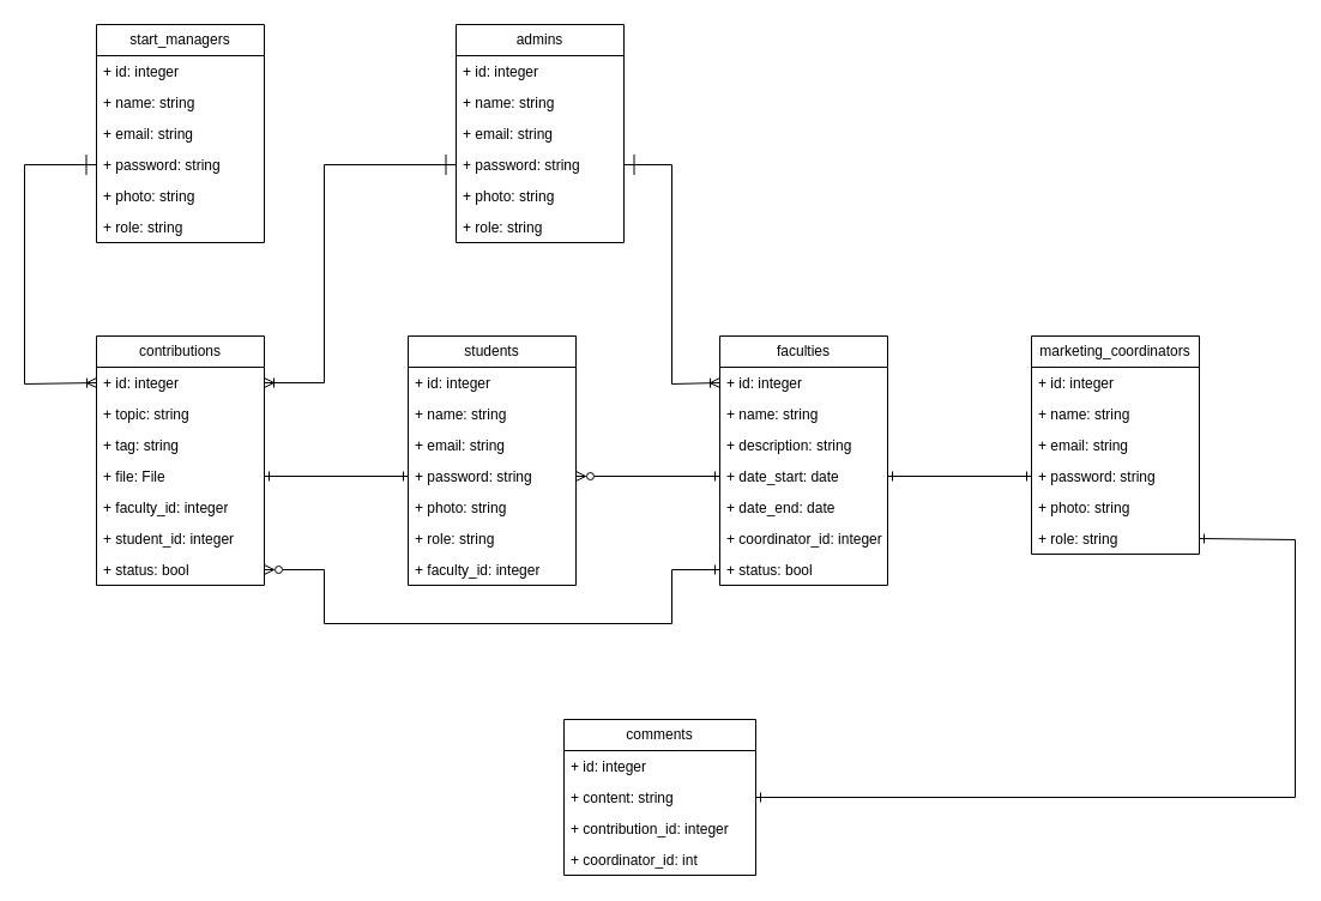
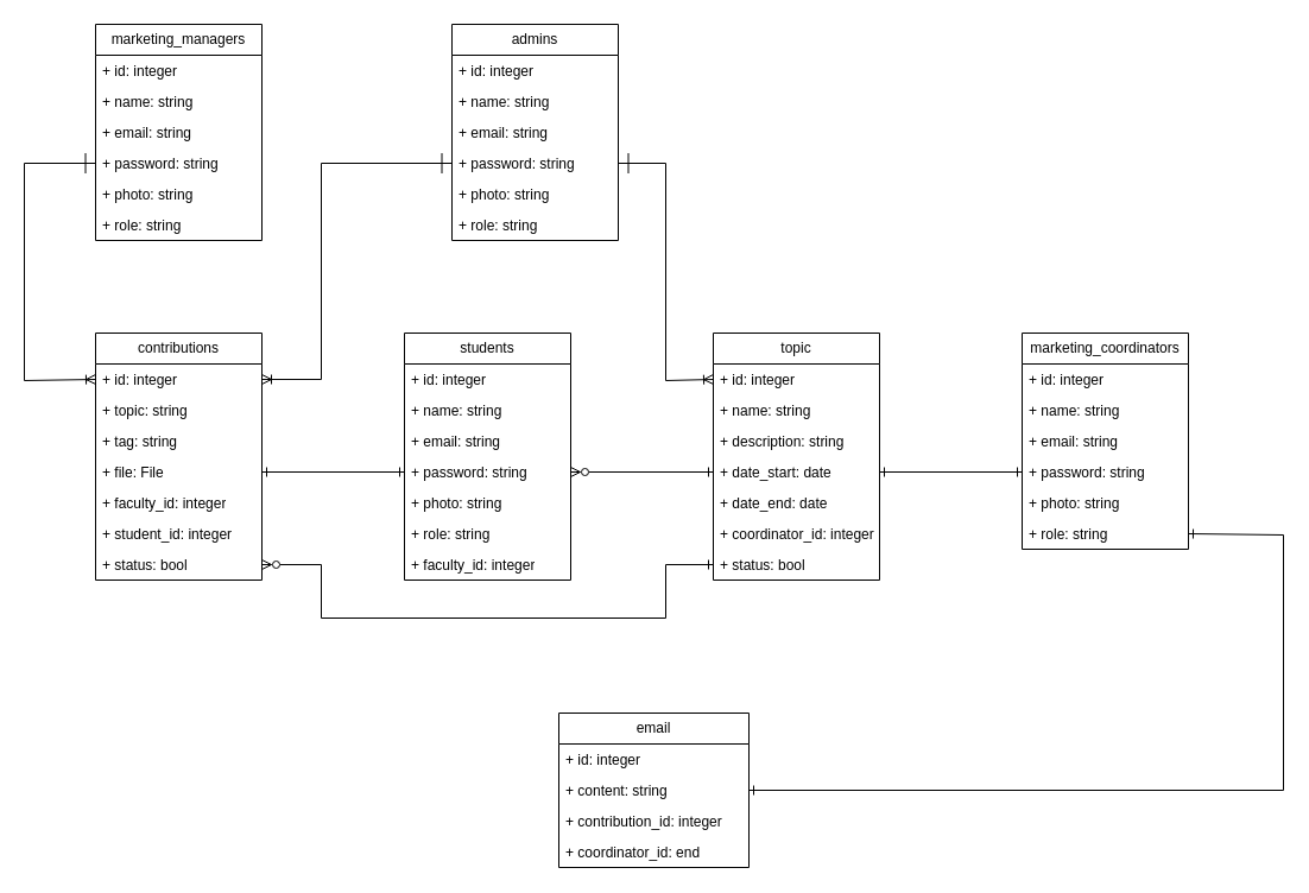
  <mxCell id="0" />
  <mxCell id="1" parent="0" />
  <mxCell id="2" value="students" style="swimlane;fontStyle=0;childLayout=stackLayout;horizontal=1;startSize=26;fillColor=none;horizontalStack=0;resizeParent=1;resizeParentMax=0;resizeLast=0;collapsible=1;marginBottom=0;whiteSpace=wrap;html=1;" parent="1" vertex="1"><mxGeometry x="340" y="280" width="140" height="208" as="geometry" /></mxCell>
  <mxCell id="3" value="+ id: integer" style="text;strokeColor=none;fillColor=none;align=left;verticalAlign=top;spacingLeft=4;spacingRight=4;overflow=hidden;rotatable=0;points=[[0,0.5],[1,0.5]];portConstraint=eastwest;whiteSpace=wrap;html=1;" parent="2" vertex="1"><mxGeometry y="26" width="140" height="26" as="geometry" /></mxCell>
  <mxCell id="4" value="+ name: string" style="text;strokeColor=none;fillColor=none;align=left;verticalAlign=top;spacingLeft=4;spacingRight=4;overflow=hidden;rotatable=0;points=[[0,0.5],[1,0.5]];portConstraint=eastwest;whiteSpace=wrap;html=1;" parent="2" vertex="1"><mxGeometry y="52" width="140" height="26" as="geometry" /></mxCell>
  <mxCell id="5" value="+ email: string" style="text;strokeColor=none;fillColor=none;align=left;verticalAlign=top;spacingLeft=4;spacingRight=4;overflow=hidden;rotatable=0;points=[[0,0.5],[1,0.5]];portConstraint=eastwest;whiteSpace=wrap;html=1;" parent="2" vertex="1"><mxGeometry y="78" width="140" height="26" as="geometry" /></mxCell>
  <mxCell id="6" value="+ password: string" style="text;strokeColor=none;fillColor=none;align=left;verticalAlign=top;spacingLeft=4;spacingRight=4;overflow=hidden;rotatable=0;points=[[0,0.5],[1,0.5]];portConstraint=eastwest;whiteSpace=wrap;html=1;" parent="2" vertex="1"><mxGeometry y="104" width="140" height="26" as="geometry" /></mxCell>
  <mxCell id="7" value="+ photo: string" style="text;strokeColor=none;fillColor=none;align=left;verticalAlign=top;spacingLeft=4;spacingRight=4;overflow=hidden;rotatable=0;points=[[0,0.5],[1,0.5]];portConstraint=eastwest;whiteSpace=wrap;html=1;" parent="2" vertex="1"><mxGeometry y="130" width="140" height="26" as="geometry" /></mxCell>
  <mxCell id="8" value="+ role: string" style="text;strokeColor=none;fillColor=none;align=left;verticalAlign=top;spacingLeft=4;spacingRight=4;overflow=hidden;rotatable=0;points=[[0,0.5],[1,0.5]];portConstraint=eastwest;whiteSpace=wrap;html=1;" parent="2" vertex="1"><mxGeometry y="156" width="140" height="26" as="geometry" /></mxCell>
  <mxCell id="9" value="+ faculty_id: integer" style="text;strokeColor=none;fillColor=none;align=left;verticalAlign=top;spacingLeft=4;spacingRight=4;overflow=hidden;rotatable=0;points=[[0,0.5],[1,0.5]];portConstraint=eastwest;whiteSpace=wrap;html=1;" parent="2" vertex="1"><mxGeometry y="182" width="140" height="26" as="geometry" /></mxCell>
- <mxCell id="10" value="faculties" style="swimlane;fontStyle=0;childLayout=stackLayout;horizontal=1;startSize=26;fillColor=none;horizontalStack=0;resizeParent=1;resizeParentMax=0;resizeLast=0;collapsible=1;marginBottom=0;whiteSpace=wrap;html=1;" parent="1" vertex="1"><mxGeometry x="600" y="280" width="140" height="208" as="geometry" /></mxCell>
+ <mxCell id="10" value="topic" style="swimlane;fontStyle=0;childLayout=stackLayout;horizontal=1;startSize=26;fillColor=none;horizontalStack=0;resizeParent=1;resizeParentMax=0;resizeLast=0;collapsible=1;marginBottom=0;whiteSpace=wrap;html=1;" parent="1" vertex="1"><mxGeometry x="600" y="280" width="140" height="208" as="geometry" /></mxCell>
  <mxCell id="11" value="+ id: integer" style="text;strokeColor=none;fillColor=none;align=left;verticalAlign=top;spacingLeft=4;spacingRight=4;overflow=hidden;rotatable=0;points=[[0,0.5],[1,0.5]];portConstraint=eastwest;whiteSpace=wrap;html=1;" parent="10" vertex="1"><mxGeometry y="26" width="140" height="26" as="geometry" /></mxCell>
  <mxCell id="12" value="+ name: string" style="text;strokeColor=none;fillColor=none;align=left;verticalAlign=top;spacingLeft=4;spacingRight=4;overflow=hidden;rotatable=0;points=[[0,0.5],[1,0.5]];portConstraint=eastwest;whiteSpace=wrap;html=1;" parent="10" vertex="1"><mxGeometry y="52" width="140" height="26" as="geometry" /></mxCell>
  <mxCell id="13" value="+ description: string" style="text;strokeColor=none;fillColor=none;align=left;verticalAlign=top;spacingLeft=4;spacingRight=4;overflow=hidden;rotatable=0;points=[[0,0.5],[1,0.5]];portConstraint=eastwest;whiteSpace=wrap;html=1;" parent="10" vertex="1"><mxGeometry y="78" width="140" height="26" as="geometry" /></mxCell>
  <mxCell id="14" value="+ date_start: date" style="text;strokeColor=none;fillColor=none;align=left;verticalAlign=top;spacingLeft=4;spacingRight=4;overflow=hidden;rotatable=0;points=[[0,0.5],[1,0.5]];portConstraint=eastwest;whiteSpace=wrap;html=1;" parent="10" vertex="1"><mxGeometry y="104" width="140" height="26" as="geometry" /></mxCell>
  <mxCell id="15" value="+ date_end: date" style="text;strokeColor=none;fillColor=none;align=left;verticalAlign=top;spacingLeft=4;spacingRight=4;overflow=hidden;rotatable=0;points=[[0,0.5],[1,0.5]];portConstraint=eastwest;whiteSpace=wrap;html=1;" parent="10" vertex="1"><mxGeometry y="130" width="140" height="26" as="geometry" /></mxCell>
  <mxCell id="16" value="+ coordinator_id: integer" style="text;strokeColor=none;fillColor=none;align=left;verticalAlign=top;spacingLeft=4;spacingRight=4;overflow=hidden;rotatable=0;points=[[0,0.5],[1,0.5]];portConstraint=eastwest;whiteSpace=wrap;html=1;" parent="10" vertex="1"><mxGeometry y="156" width="140" height="26" as="geometry" /></mxCell>
  <mxCell id="17" value="+ status: bool" style="text;strokeColor=none;fillColor=none;align=left;verticalAlign=top;spacingLeft=4;spacingRight=4;overflow=hidden;rotatable=0;points=[[0,0.5],[1,0.5]];portConstraint=eastwest;whiteSpace=wrap;html=1;" parent="10" vertex="1"><mxGeometry y="182" width="140" height="26" as="geometry" /></mxCell>
- <mxCell id="18" value="comments" style="swimlane;fontStyle=0;childLayout=stackLayout;horizontal=1;startSize=26;fillColor=none;horizontalStack=0;resizeParent=1;resizeParentMax=0;resizeLast=0;collapsible=1;marginBottom=0;whiteSpace=wrap;html=1;" parent="1" vertex="1"><mxGeometry x="470" y="600" width="160" height="130" as="geometry" /></mxCell>
+ <mxCell id="18" value="email" style="swimlane;fontStyle=0;childLayout=stackLayout;horizontal=1;startSize=26;fillColor=none;horizontalStack=0;resizeParent=1;resizeParentMax=0;resizeLast=0;collapsible=1;marginBottom=0;whiteSpace=wrap;html=1;" parent="1" vertex="1"><mxGeometry x="470" y="600" width="160" height="130" as="geometry" /></mxCell>
  <mxCell id="19" value="+ id: integer" style="text;strokeColor=none;fillColor=none;align=left;verticalAlign=top;spacingLeft=4;spacingRight=4;overflow=hidden;rotatable=0;points=[[0,0.5],[1,0.5]];portConstraint=eastwest;whiteSpace=wrap;html=1;" parent="18" vertex="1"><mxGeometry y="26" width="160" height="26" as="geometry" /></mxCell>
  <mxCell id="20" value="+ content: string" style="text;strokeColor=none;fillColor=none;align=left;verticalAlign=top;spacingLeft=4;spacingRight=4;overflow=hidden;rotatable=0;points=[[0,0.5],[1,0.5]];portConstraint=eastwest;whiteSpace=wrap;html=1;" parent="18" vertex="1"><mxGeometry y="52" width="160" height="26" as="geometry" /></mxCell>
  <mxCell id="21" value="+ contribution_id: integer" style="text;strokeColor=none;fillColor=none;align=left;verticalAlign=top;spacingLeft=4;spacingRight=4;overflow=hidden;rotatable=0;points=[[0,0.5],[1,0.5]];portConstraint=eastwest;whiteSpace=wrap;html=1;" parent="18" vertex="1"><mxGeometry y="78" width="160" height="26" as="geometry" /></mxCell>
- <mxCell id="22" value="+ coordinator_id: int" style="text;strokeColor=none;fillColor=none;align=left;verticalAlign=top;spacingLeft=4;spacingRight=4;overflow=hidden;rotatable=0;points=[[0,0.5],[1,0.5]];portConstraint=eastwest;whiteSpace=wrap;html=1;" parent="18" vertex="1"><mxGeometry y="104" width="160" height="26" as="geometry" /></mxCell>
+ <mxCell id="22" value="+ coordinator_id: end" style="text;strokeColor=none;fillColor=none;align=left;verticalAlign=top;spacingLeft=4;spacingRight=4;overflow=hidden;rotatable=0;points=[[0,0.5],[1,0.5]];portConstraint=eastwest;whiteSpace=wrap;html=1;" parent="18" vertex="1"><mxGeometry y="104" width="160" height="26" as="geometry" /></mxCell>
  <mxCell id="23" value="contributions" style="swimlane;fontStyle=0;childLayout=stackLayout;horizontal=1;startSize=26;fillColor=none;horizontalStack=0;resizeParent=1;resizeParentMax=0;resizeLast=0;collapsible=1;marginBottom=0;whiteSpace=wrap;html=1;" parent="1" vertex="1"><mxGeometry x="80" y="280" width="140" height="208" as="geometry" /></mxCell>
  <mxCell id="24" value="+ id: integer" style="text;strokeColor=none;fillColor=none;align=left;verticalAlign=top;spacingLeft=4;spacingRight=4;overflow=hidden;rotatable=0;points=[[0,0.5],[1,0.5]];portConstraint=eastwest;whiteSpace=wrap;html=1;" parent="23" vertex="1"><mxGeometry y="26" width="140" height="26" as="geometry" /></mxCell>
  <mxCell id="25" value="+ topic: string" style="text;strokeColor=none;fillColor=none;align=left;verticalAlign=top;spacingLeft=4;spacingRight=4;overflow=hidden;rotatable=0;points=[[0,0.5],[1,0.5]];portConstraint=eastwest;whiteSpace=wrap;html=1;" parent="23" vertex="1"><mxGeometry y="52" width="140" height="26" as="geometry" /></mxCell>
  <mxCell id="26" value="+ tag: string" style="text;strokeColor=none;fillColor=none;align=left;verticalAlign=top;spacingLeft=4;spacingRight=4;overflow=hidden;rotatable=0;points=[[0,0.5],[1,0.5]];portConstraint=eastwest;whiteSpace=wrap;html=1;" parent="23" vertex="1"><mxGeometry y="78" width="140" height="26" as="geometry" /></mxCell>
  <mxCell id="27" value="+ file: File" style="text;strokeColor=none;fillColor=none;align=left;verticalAlign=top;spacingLeft=4;spacingRight=4;overflow=hidden;rotatable=0;points=[[0,0.5],[1,0.5]];portConstraint=eastwest;whiteSpace=wrap;html=1;" parent="23" vertex="1"><mxGeometry y="104" width="140" height="26" as="geometry" /></mxCell>
  <mxCell id="28" value="+ faculty_id: integer" style="text;strokeColor=none;fillColor=none;align=left;verticalAlign=top;spacingLeft=4;spacingRight=4;overflow=hidden;rotatable=0;points=[[0,0.5],[1,0.5]];portConstraint=eastwest;whiteSpace=wrap;html=1;" parent="23" vertex="1"><mxGeometry y="130" width="140" height="26" as="geometry" /></mxCell>
  <mxCell id="29" value="+ student_id: integer" style="text;strokeColor=none;fillColor=none;align=left;verticalAlign=top;spacingLeft=4;spacingRight=4;overflow=hidden;rotatable=0;points=[[0,0.5],[1,0.5]];portConstraint=eastwest;whiteSpace=wrap;html=1;" parent="23" vertex="1"><mxGeometry y="156" width="140" height="26" as="geometry" /></mxCell>
  <mxCell id="30" value="+ status: bool" style="text;strokeColor=none;fillColor=none;align=left;verticalAlign=top;spacingLeft=4;spacingRight=4;overflow=hidden;rotatable=0;points=[[0,0.5],[1,0.5]];portConstraint=eastwest;whiteSpace=wrap;html=1;" parent="23" vertex="1"><mxGeometry y="182" width="140" height="26" as="geometry" /></mxCell>
- <mxCell id="31" value="start_managers" style="swimlane;fontStyle=0;childLayout=stackLayout;horizontal=1;startSize=26;fillColor=none;horizontalStack=0;resizeParent=1;resizeParentMax=0;resizeLast=0;collapsible=1;marginBottom=0;whiteSpace=wrap;html=1;" parent="1" vertex="1"><mxGeometry x="80" y="20" width="140" height="182" as="geometry" /></mxCell>
+ <mxCell id="31" value="marketing_managers" style="swimlane;fontStyle=0;childLayout=stackLayout;horizontal=1;startSize=26;fillColor=none;horizontalStack=0;resizeParent=1;resizeParentMax=0;resizeLast=0;collapsible=1;marginBottom=0;whiteSpace=wrap;html=1;" parent="1" vertex="1"><mxGeometry x="80" y="20" width="140" height="182" as="geometry" /></mxCell>
  <mxCell id="32" value="+ id: integer" style="text;strokeColor=none;fillColor=none;align=left;verticalAlign=top;spacingLeft=4;spacingRight=4;overflow=hidden;rotatable=0;points=[[0,0.5],[1,0.5]];portConstraint=eastwest;whiteSpace=wrap;html=1;" parent="31" vertex="1"><mxGeometry y="26" width="140" height="26" as="geometry" /></mxCell>
  <mxCell id="33" value="+ name: string" style="text;strokeColor=none;fillColor=none;align=left;verticalAlign=top;spacingLeft=4;spacingRight=4;overflow=hidden;rotatable=0;points=[[0,0.5],[1,0.5]];portConstraint=eastwest;whiteSpace=wrap;html=1;" parent="31" vertex="1"><mxGeometry y="52" width="140" height="26" as="geometry" /></mxCell>
  <mxCell id="34" value="+ email: string" style="text;strokeColor=none;fillColor=none;align=left;verticalAlign=top;spacingLeft=4;spacingRight=4;overflow=hidden;rotatable=0;points=[[0,0.5],[1,0.5]];portConstraint=eastwest;whiteSpace=wrap;html=1;" parent="31" vertex="1"><mxGeometry y="78" width="140" height="26" as="geometry" /></mxCell>
  <mxCell id="35" value="+ password: string" style="text;strokeColor=none;fillColor=none;align=left;verticalAlign=top;spacingLeft=4;spacingRight=4;overflow=hidden;rotatable=0;points=[[0,0.5],[1,0.5]];portConstraint=eastwest;whiteSpace=wrap;html=1;" parent="31" vertex="1"><mxGeometry y="104" width="140" height="26" as="geometry" /></mxCell>
  <mxCell id="36" value="+ photo: string" style="text;strokeColor=none;fillColor=none;align=left;verticalAlign=top;spacingLeft=4;spacingRight=4;overflow=hidden;rotatable=0;points=[[0,0.5],[1,0.5]];portConstraint=eastwest;whiteSpace=wrap;html=1;" parent="31" vertex="1"><mxGeometry y="130" width="140" height="26" as="geometry" /></mxCell>
  <mxCell id="37" value="+ role: string" style="text;strokeColor=none;fillColor=none;align=left;verticalAlign=top;spacingLeft=4;spacingRight=4;overflow=hidden;rotatable=0;points=[[0,0.5],[1,0.5]];portConstraint=eastwest;whiteSpace=wrap;html=1;" parent="31" vertex="1"><mxGeometry y="156" width="140" height="26" as="geometry" /></mxCell>
  <mxCell id="38" value="marketing_coordinators" style="swimlane;fontStyle=0;childLayout=stackLayout;horizontal=1;startSize=26;fillColor=none;horizontalStack=0;resizeParent=1;resizeParentMax=0;resizeLast=0;collapsible=1;marginBottom=0;whiteSpace=wrap;html=1;" parent="1" vertex="1"><mxGeometry x="860" y="280" width="140" height="182" as="geometry" /></mxCell>
  <mxCell id="39" value="+ id: integer" style="text;strokeColor=none;fillColor=none;align=left;verticalAlign=top;spacingLeft=4;spacingRight=4;overflow=hidden;rotatable=0;points=[[0,0.5],[1,0.5]];portConstraint=eastwest;whiteSpace=wrap;html=1;" parent="38" vertex="1"><mxGeometry y="26" width="140" height="26" as="geometry" /></mxCell>
  <mxCell id="40" value="+ name: string" style="text;strokeColor=none;fillColor=none;align=left;verticalAlign=top;spacingLeft=4;spacingRight=4;overflow=hidden;rotatable=0;points=[[0,0.5],[1,0.5]];portConstraint=eastwest;whiteSpace=wrap;html=1;" parent="38" vertex="1"><mxGeometry y="52" width="140" height="26" as="geometry" /></mxCell>
  <mxCell id="41" value="+ email: string" style="text;strokeColor=none;fillColor=none;align=left;verticalAlign=top;spacingLeft=4;spacingRight=4;overflow=hidden;rotatable=0;points=[[0,0.5],[1,0.5]];portConstraint=eastwest;whiteSpace=wrap;html=1;" parent="38" vertex="1"><mxGeometry y="78" width="140" height="26" as="geometry" /></mxCell>
  <mxCell id="42" value="+ password: string" style="text;strokeColor=none;fillColor=none;align=left;verticalAlign=top;spacingLeft=4;spacingRight=4;overflow=hidden;rotatable=0;points=[[0,0.5],[1,0.5]];portConstraint=eastwest;whiteSpace=wrap;html=1;" parent="38" vertex="1"><mxGeometry y="104" width="140" height="26" as="geometry" /></mxCell>
  <mxCell id="43" value="+ photo: string" style="text;strokeColor=none;fillColor=none;align=left;verticalAlign=top;spacingLeft=4;spacingRight=4;overflow=hidden;rotatable=0;points=[[0,0.5],[1,0.5]];portConstraint=eastwest;whiteSpace=wrap;html=1;" parent="38" vertex="1"><mxGeometry y="130" width="140" height="26" as="geometry" /></mxCell>
  <mxCell id="44" value="+ role: string" style="text;strokeColor=none;fillColor=none;align=left;verticalAlign=top;spacingLeft=4;spacingRight=4;overflow=hidden;rotatable=0;points=[[0,0.5],[1,0.5]];portConstraint=eastwest;whiteSpace=wrap;html=1;" parent="38" vertex="1"><mxGeometry y="156" width="140" height="26" as="geometry" /></mxCell>
  <mxCell id="45" value="admins" style="swimlane;fontStyle=0;childLayout=stackLayout;horizontal=1;startSize=26;fillColor=none;horizontalStack=0;resizeParent=1;resizeParentMax=0;resizeLast=0;collapsible=1;marginBottom=0;whiteSpace=wrap;html=1;" parent="1" vertex="1"><mxGeometry x="380" y="20" width="140" height="182" as="geometry" /></mxCell>
  <mxCell id="46" value="+ id: integer" style="text;strokeColor=none;fillColor=none;align=left;verticalAlign=top;spacingLeft=4;spacingRight=4;overflow=hidden;rotatable=0;points=[[0,0.5],[1,0.5]];portConstraint=eastwest;whiteSpace=wrap;html=1;" parent="45" vertex="1"><mxGeometry y="26" width="140" height="26" as="geometry" /></mxCell>
  <mxCell id="47" value="+ name: string" style="text;strokeColor=none;fillColor=none;align=left;verticalAlign=top;spacingLeft=4;spacingRight=4;overflow=hidden;rotatable=0;points=[[0,0.5],[1,0.5]];portConstraint=eastwest;whiteSpace=wrap;html=1;" parent="45" vertex="1"><mxGeometry y="52" width="140" height="26" as="geometry" /></mxCell>
  <mxCell id="48" value="+ email: string" style="text;strokeColor=none;fillColor=none;align=left;verticalAlign=top;spacingLeft=4;spacingRight=4;overflow=hidden;rotatable=0;points=[[0,0.5],[1,0.5]];portConstraint=eastwest;whiteSpace=wrap;html=1;" parent="45" vertex="1"><mxGeometry y="78" width="140" height="26" as="geometry" /></mxCell>
  <mxCell id="49" value="+ password: string" style="text;strokeColor=none;fillColor=none;align=left;verticalAlign=top;spacingLeft=4;spacingRight=4;overflow=hidden;rotatable=0;points=[[0,0.5],[1,0.5]];portConstraint=eastwest;whiteSpace=wrap;html=1;" parent="45" vertex="1"><mxGeometry y="104" width="140" height="26" as="geometry" /></mxCell>
  <mxCell id="50" value="+ photo: string" style="text;strokeColor=none;fillColor=none;align=left;verticalAlign=top;spacingLeft=4;spacingRight=4;overflow=hidden;rotatable=0;points=[[0,0.5],[1,0.5]];portConstraint=eastwest;whiteSpace=wrap;html=1;" parent="45" vertex="1"><mxGeometry y="130" width="140" height="26" as="geometry" /></mxCell>
  <mxCell id="51" value="+ role: string" style="text;strokeColor=none;fillColor=none;align=left;verticalAlign=top;spacingLeft=4;spacingRight=4;overflow=hidden;rotatable=0;points=[[0,0.5],[1,0.5]];portConstraint=eastwest;whiteSpace=wrap;html=1;" parent="45" vertex="1"><mxGeometry y="156" width="140" height="26" as="geometry" /></mxCell>
  <mxCell id="52" value="" style="endArrow=ERone;html=1;rounded=0;exitX=1;exitY=0.5;exitDx=0;exitDy=0;entryX=0;entryY=0.5;entryDx=0;entryDy=0;endFill=0;startArrow=ERone;startFill=0;" parent="1" source="27" target="6" edge="1"><mxGeometry width="50" height="50" relative="1" as="geometry"><mxPoint x="200" as="sourcePoint" y="240" /><mxPoint x="320" as="targetPoint" y="240" /></mxGeometry></mxCell>
  <mxCell id="53" value="" style="endArrow=ERone;html=1;rounded=0;exitX=1;exitY=0.5;exitDx=0;exitDy=0;entryX=0;entryY=0.5;entryDx=0;entryDy=0;endFill=0;startArrow=ERzeroToMany;startFill=0;" parent="1" source="6" target="14" edge="1"><mxGeometry width="50" height="50" relative="1" as="geometry"><mxPoint x="230" y="407" as="sourcePoint" /><mxPoint x="350" y="407" as="targetPoint" /></mxGeometry></mxCell>
  <mxCell id="54" value="" style="endArrow=ERone;html=1;rounded=0;entryX=0;entryY=0.5;entryDx=0;entryDy=0;endFill=0;startArrow=ERone;startFill=0;exitX=1;exitY=0.5;exitDx=0;exitDy=0;" parent="1" source="14" target="42" edge="1"><mxGeometry width="50" height="50" relative="1" as="geometry"><mxPoint x="740" y="400" as="sourcePoint" /><mxPoint x="360" y="417" as="targetPoint" /></mxGeometry></mxCell>
  <mxCell id="55" value="" style="endArrow=ERone;html=1;rounded=0;exitX=1;exitY=0.5;exitDx=0;exitDy=0;entryX=1;entryY=0.5;entryDx=0;entryDy=0;endFill=0;startArrow=ERone;startFill=0;" parent="1" source="20" target="44" edge="1"><mxGeometry width="50" height="50" relative="1" as="geometry"><mxPoint x="260" y="437" as="sourcePoint" /><mxPoint x="380" y="437" as="targetPoint" /><Array as="points"><mxPoint x="1080" y="665" /><mxPoint x="1080" y="450" /></Array></mxGeometry></mxCell>
  <mxCell id="56" value="" style="endArrow=ERoneToMany;html=1;rounded=0;exitX=1;exitY=0.5;exitDx=0;exitDy=0;entryX=0;entryY=0.5;entryDx=0;entryDy=0;endFill=0;startArrow=ERone;startFill=0;startSize=15;" parent="1" source="49" target="11" edge="1"><mxGeometry width="50" height="50" relative="1" as="geometry"><mxPoint x="270" y="447" as="sourcePoint" /><mxPoint x="390" y="447" as="targetPoint" /><Array as="points"><mxPoint x="560" y="137" /><mxPoint x="560" y="320" /></Array></mxGeometry></mxCell>
  <mxCell id="57" value="" style="endArrow=ERoneToMany;html=1;rounded=0;endFill=0;startArrow=ERone;startFill=0;startSize=15;entryX=0;entryY=0.5;entryDx=0;entryDy=0;exitX=0;exitY=0.5;exitDx=0;exitDy=0;" parent="1" source="35" target="24" edge="1"><mxGeometry width="50" height="50" relative="1" as="geometry"><mxPoint x="780" y="110" as="sourcePoint" /><mxPoint x="740" y="190" as="targetPoint" /><Array as="points"><mxPoint x="20" y="137" /><mxPoint x="20" y="320" /></Array></mxGeometry></mxCell>
  <mxCell id="58" value="" style="endArrow=ERoneToMany;html=1;rounded=0;endFill=0;startArrow=ERone;startFill=0;startSize=15;entryX=1;entryY=0.5;entryDx=0;entryDy=0;exitX=0;exitY=0.5;exitDx=0;exitDy=0;" edge="1" parent="1" source="49" target="24"><mxGeometry width="50" height="50" relative="1" as="geometry"><mxPoint x="90" y="147" as="sourcePoint" /><mxPoint x="90" y="329" as="targetPoint" /><Array as="points"><mxPoint x="270" y="137" /><mxPoint x="270" y="319" /></Array></mxGeometry></mxCell>
  <mxCell id="59" value="" style="endArrow=ERone;html=1;rounded=0;exitX=1;exitY=0.5;exitDx=0;exitDy=0;entryX=0;entryY=0.5;entryDx=0;entryDy=0;endFill=0;startArrow=ERzeroToMany;startFill=0;" edge="1" parent="1" source="30" target="17"><mxGeometry width="50" height="50" relative="1" as="geometry"><mxPoint x="490" y="407" as="sourcePoint" /><mxPoint x="610" y="407" as="targetPoint" /><Array as="points"><mxPoint x="270" y="475" /><mxPoint x="270" y="520" /><mxPoint x="560" y="520" /><mxPoint x="560" y="475" /></Array></mxGeometry></mxCell>
